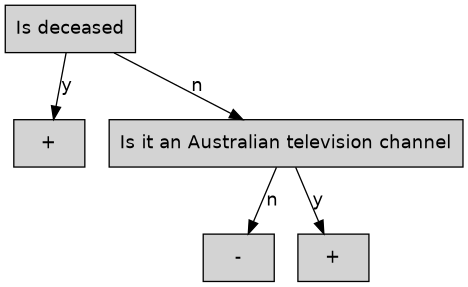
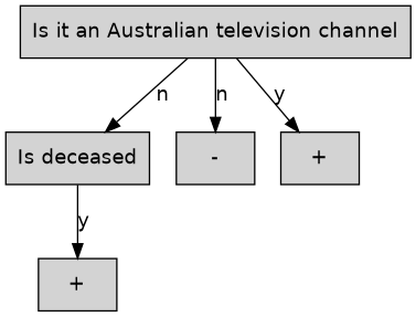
  digraph {
    compound=true
    fontname="DejaVu Sans"
    node [shape=box style=filled fontname="DejaVu Sans"]
    edge [fontname="DejaVu Sans"]
    n1 [label="Is deceased"]
    n2 [label="+\n"]
    n3 [label="Is it an Australian television channel"]
    n4 [label="-\n"]
    n5 [label="+\n"]
    n1 -> n2 [label=y]
-   n1 -> n3 [label=n]
+   n3 -> n1 [label=n]
    n3 -> n4 [label=n]
    n3 -> n5 [label=y]
  }
